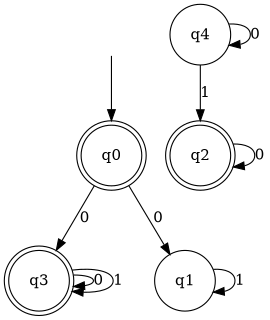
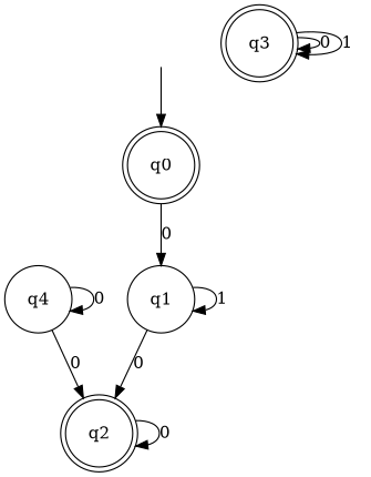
  digraph {
    node [shape=doublecircle]
    n1 [label=<<TABLE BORDER="0" CELLBORDER="0" CELLSPACING="0"><TR><TD>q0</TD></TR></TABLE>>]
    n2 [label=<<TABLE BORDER="0" CELLBORDER="0" CELLSPACING="0"><TR><TD>q3</TD></TR></TABLE>>]
    n3 [label=<<TABLE BORDER="0" CELLBORDER="0" CELLSPACING="0"><TR><TD>q1</TD></TR></TABLE>> shape=circle]
    n4 [label=<<TABLE BORDER="0" CELLBORDER="0" CELLSPACING="0"><TR><TD>q2</TD></TR></TABLE>>]
    n5 [label=<<TABLE BORDER="0" CELLBORDER="0" CELLSPACING="0"><TR><TD>q4</TD></TR></TABLE>> shape=circle]
    n6 [label=<<TABLE BORDER="0" CELLBORDER="" CELLSPACING="0"><TR><TD>_nil</TD></TR></TABLE>> style=invis shape=""]
-   n1 -> n2 [label=0]
    n1 -> n3 [label=0]
    n2 -> n2 [label=0]
    n2 -> n2 [label=1]
    n3 -> n3 [label=1]
+   n3 -> n4 [label=0]
    n4 -> n4 [label=0]
-   n5 -> n4 [label=1]
+   n5 -> n4 [label=0]
    n5 -> n5 [label=0]
    n6 -> n1
  }
